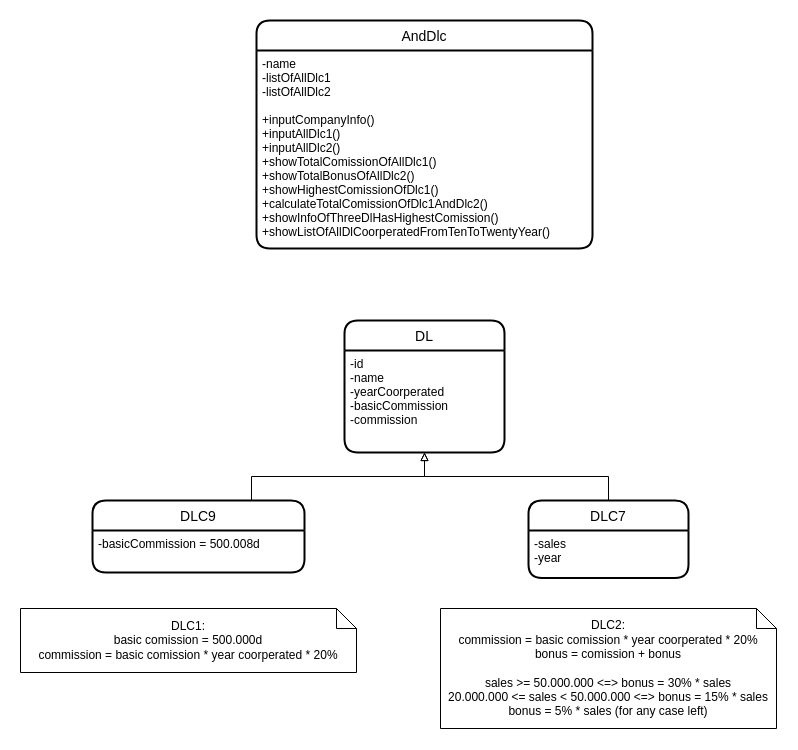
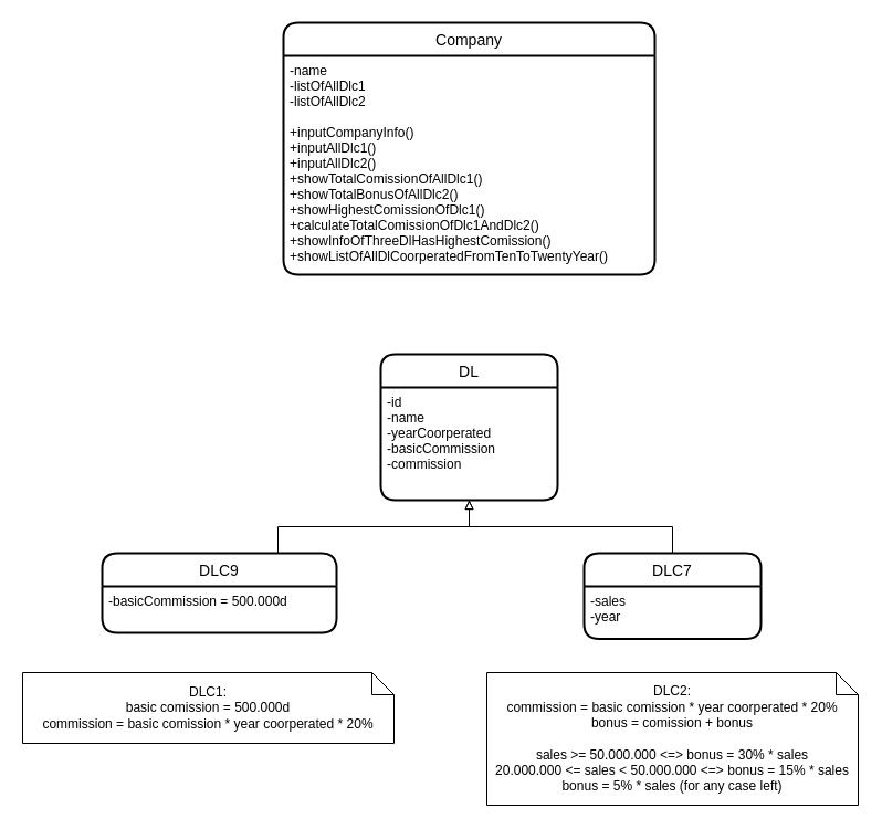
  <mxCell id="0" />
  <mxCell id="1" parent="0" />
  <mxCell id="2" style="edgeStyle=orthogonalEdgeStyle;rounded=0;orthogonalLoop=1;jettySize=auto;html=1;exitX=0.75;exitY=0;exitDx=0;exitDy=0;endArrow=block;endFill=0;" edge="1" parent="1" source="3" target="11"><mxGeometry relative="1" as="geometry" /></mxCell>
  <mxCell id="3" value="DLC9" style="swimlane;childLayout=stackLayout;horizontal=1;startSize=30;horizontalStack=0;rounded=1;fontSize=14;fontStyle=0;strokeWidth=2;resizeParent=0;resizeLast=1;shadow=0;dashed=0;align=center;" vertex="1" parent="1"><mxGeometry x="92" y="500" width="212" height="72" as="geometry" /></mxCell>
- <mxCell id="4" value="-basicCommission = 500.008d" style="align=left;strokeColor=none;fillColor=none;spacingLeft=4;fontSize=12;verticalAlign=top;resizable=0;rotatable=0;part=1;" vertex="1" parent="3"><mxGeometry y="30" width="212" height="42" as="geometry" /></mxCell>
+ <mxCell id="4" value="-basicCommission = 500.000d" style="align=left;strokeColor=none;fillColor=none;spacingLeft=4;fontSize=12;verticalAlign=top;resizable=0;rotatable=0;part=1;" vertex="1" parent="3"><mxGeometry y="30" width="212" height="42" as="geometry" /></mxCell>
  <mxCell id="5" style="edgeStyle=orthogonalEdgeStyle;rounded=0;orthogonalLoop=1;jettySize=auto;html=1;exitX=0.5;exitY=0;exitDx=0;exitDy=0;entryX=0.5;entryY=1;entryDx=0;entryDy=0;endArrow=block;endFill=0;" edge="1" parent="1" source="6" target="11"><mxGeometry relative="1" as="geometry"><mxPoint x="416" y="452" as="targetPoint" /></mxGeometry></mxCell>
  <mxCell id="6" value="DLC7" style="swimlane;childLayout=stackLayout;horizontal=1;startSize=30;horizontalStack=0;rounded=1;fontSize=14;fontStyle=0;strokeWidth=2;resizeParent=0;resizeLast=1;shadow=0;dashed=0;align=center;" vertex="1" parent="1"><mxGeometry x="528" y="500" width="160" height="77.5" as="geometry" /></mxCell>
  <mxCell id="7" value="-sales&#10;-year" style="align=left;strokeColor=none;fillColor=none;spacingLeft=4;fontSize=12;verticalAlign=top;resizable=0;rotatable=0;part=1;" vertex="1" parent="6"><mxGeometry y="30" width="160" height="47.5" as="geometry" /></mxCell>
  <mxCell id="8" value="DLC1:&lt;br&gt;basic comission = 500.000d&lt;br&gt;commission = basic comission * year coorperated * 20%" style="shape=note;size=20;whiteSpace=wrap;html=1;" vertex="1" parent="1"><mxGeometry x="20" y="608" width="336" height="64" as="geometry" /></mxCell>
  <mxCell id="9" value="DLC2:&lt;br&gt;commission = basic comission * year coorperated * 20%&lt;br&gt;bonus = comission + bonus&lt;br&gt;&lt;br&gt;sales &amp;gt;= 50.000.000 &amp;lt;=&amp;gt; bonus = 30% * sales&lt;br&gt;20.000.000 &amp;lt;= sales &amp;lt; 50.000.000 &amp;lt;=&amp;gt; bonus = 15% * sales&lt;br&gt;bonus = 5% * sales (for any case left)" style="shape=note;size=20;whiteSpace=wrap;html=1;" vertex="1" parent="1"><mxGeometry x="440" y="608" width="336" height="120" as="geometry" /></mxCell>
  <mxCell id="10" value="DL" style="swimlane;childLayout=stackLayout;horizontal=1;startSize=30;horizontalStack=0;rounded=1;fontSize=14;fontStyle=0;strokeWidth=2;resizeParent=0;resizeLast=1;shadow=0;dashed=0;align=center;" vertex="1" parent="1"><mxGeometry x="344" y="320" width="160" height="132" as="geometry" /></mxCell>
  <mxCell id="11" value="-id&#10;-name&#10;-yearCoorperated&#10;-basicCommission&#10;-commission" style="align=left;strokeColor=none;fillColor=none;spacingLeft=4;fontSize=12;verticalAlign=top;resizable=0;rotatable=0;part=1;" vertex="1" parent="10"><mxGeometry y="30" width="160" height="102" as="geometry" /></mxCell>
- <mxCell id="12" value="AndDlc" style="swimlane;childLayout=stackLayout;horizontal=1;startSize=30;horizontalStack=0;rounded=1;fontSize=14;fontStyle=0;strokeWidth=2;resizeParent=0;resizeLast=1;shadow=0;dashed=0;align=center;" vertex="1" parent="1"><mxGeometry x="256" y="20" width="336" height="228" as="geometry" /></mxCell>
+ <mxCell id="12" value="Company" style="swimlane;childLayout=stackLayout;horizontal=1;startSize=30;horizontalStack=0;rounded=1;fontSize=14;fontStyle=0;strokeWidth=2;resizeParent=0;resizeLast=1;shadow=0;dashed=0;align=center;" vertex="1" parent="1"><mxGeometry x="256" y="20" width="336" height="228" as="geometry" /></mxCell>
  <mxCell id="13" value="-name&#10;-listOfAllDlc1&#10;-listOfAllDlc2&#10;&#10;+inputCompanyInfo()&#10;+inputAllDlc1()&#10;+inputAllDlc2()&#10;+showTotalComissionOfAllDlc1()&#10;+showTotalBonusOfAllDlc2()&#10;+showHighestComissionOfDlc1()&#10;+calculateTotalComissionOfDlc1AndDlc2()&#10;+showInfoOfThreeDlHasHighestComission()&#10;+showListOfAllDlCoorperatedFromTenToTwentyYear()" style="align=left;strokeColor=none;fillColor=none;spacingLeft=4;fontSize=12;verticalAlign=top;resizable=0;rotatable=0;part=1;" vertex="1" parent="12"><mxGeometry y="30" width="336" height="198" as="geometry" /></mxCell>
